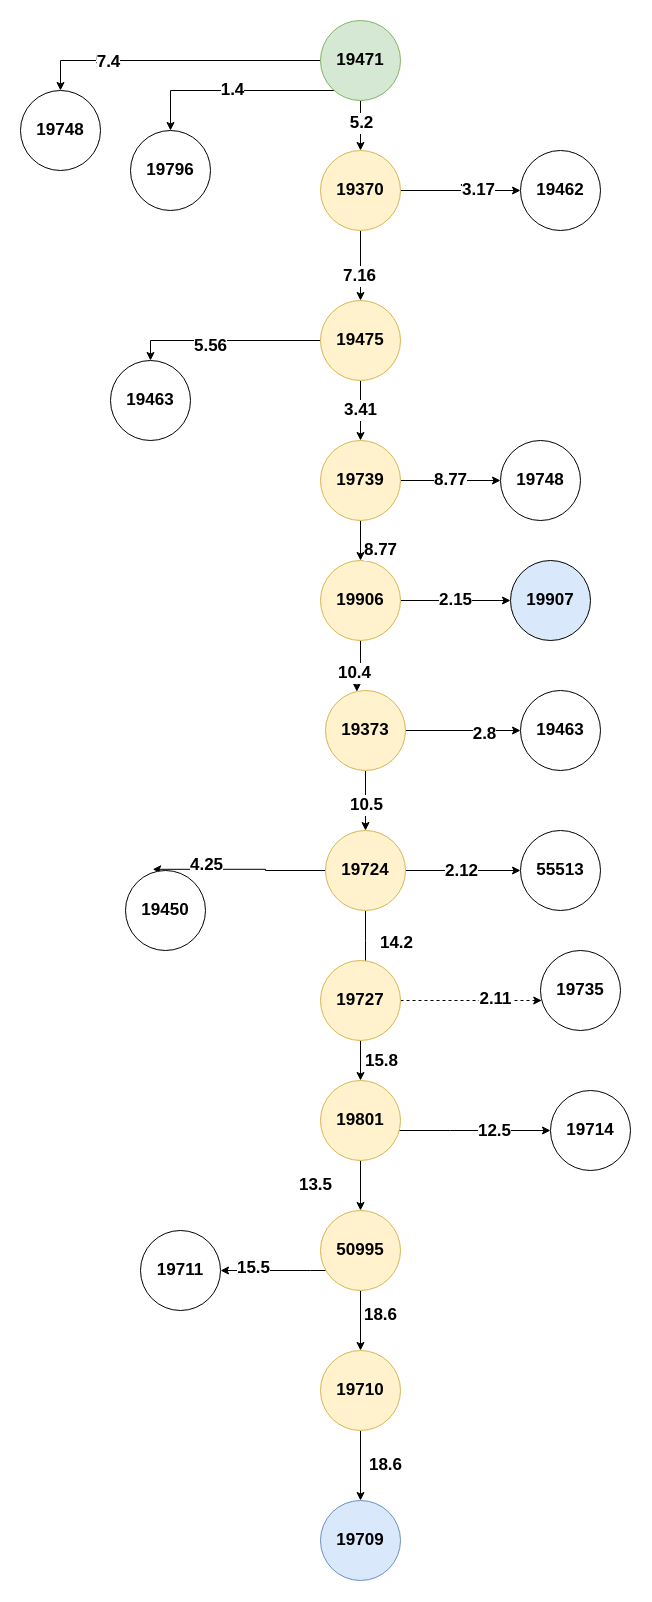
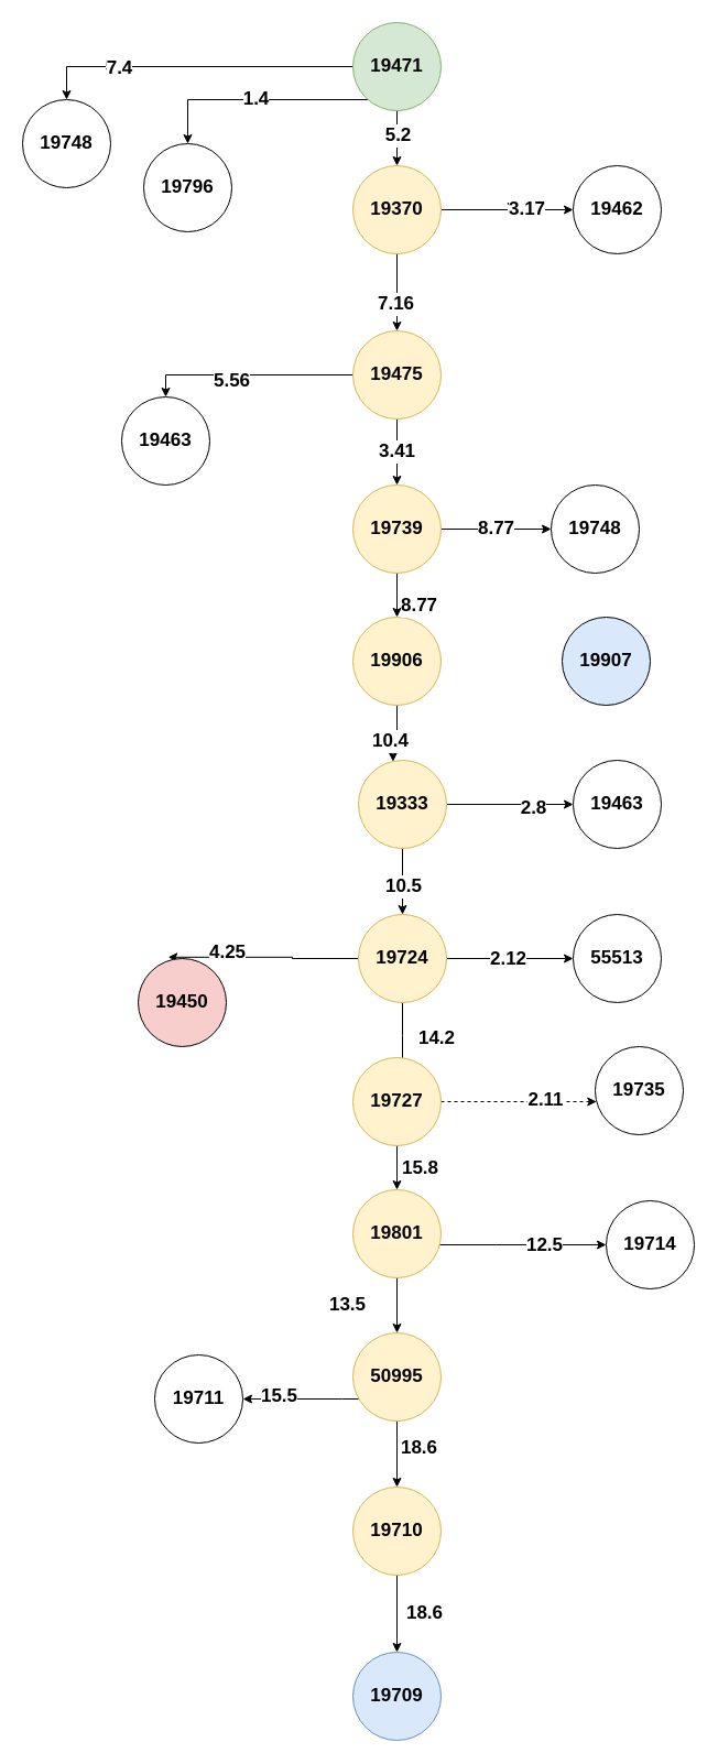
  <mxCell id="0" />
  <mxCell id="1" parent="0" />
  <mxCell id="2" style="edgeStyle=orthogonalEdgeStyle;rounded=0;orthogonalLoop=1;jettySize=auto;html=1;entryX=0.5;entryY=0;entryDx=0;entryDy=0;fontSize=17;fontStyle=1" parent="1" source="8" target="9" edge="1"><mxGeometry relative="1" as="geometry" /></mxCell>
  <mxCell id="3" value="5.3" style="edgeLabel;html=1;align=center;verticalAlign=middle;resizable=0;points=[];fontSize=17;fontStyle=1" parent="2" vertex="1" connectable="0"><mxGeometry x="0.473" y="-1" relative="1" as="geometry"><mxPoint as="offset" /></mxGeometry></mxCell>
  <mxCell id="4" value="7.4" style="edgeLabel;html=1;align=center;verticalAlign=middle;resizable=0;points=[];fontSize=17;fontStyle=1" parent="2" vertex="1" connectable="0"><mxGeometry x="0.467" y="1" relative="1" as="geometry"><mxPoint as="offset" /></mxGeometry></mxCell>
  <mxCell id="5" value="1.4" style="edgeStyle=orthogonalEdgeStyle;rounded=0;orthogonalLoop=1;jettySize=auto;html=1;fontSize=17;fontStyle=1" parent="1" source="8" target="10" edge="1"><mxGeometry relative="1" as="geometry"><Array as="points"><mxPoint x="170" y="90" /></Array></mxGeometry></mxCell>
  <mxCell id="6" style="edgeStyle=orthogonalEdgeStyle;rounded=0;orthogonalLoop=1;jettySize=auto;html=1;entryX=0.5;entryY=0;entryDx=0;entryDy=0;fontSize=17;fontStyle=1" parent="1" source="8" target="16" edge="1"><mxGeometry relative="1" as="geometry" /></mxCell>
  <mxCell id="7" value="5.2" style="edgeLabel;html=1;align=center;verticalAlign=middle;resizable=0;points=[];fontSize=17;fontStyle=1" parent="6" vertex="1" connectable="0"><mxGeometry x="0.527" y="2" relative="1" as="geometry"><mxPoint x="-2" y="-16" as="offset" /></mxGeometry></mxCell>
  <mxCell id="8" value="19471" style="ellipse;whiteSpace=wrap;html=1;aspect=fixed;fontSize=17;fontStyle=1;fillColor=#d5e8d4;strokeColor=#82b366;" parent="1" vertex="1"><mxGeometry x="320" y="20" width="80" height="80" as="geometry" /></mxCell>
  <mxCell id="9" value="19748" style="ellipse;whiteSpace=wrap;html=1;aspect=fixed;fontSize=17;fontStyle=1" parent="1" vertex="1"><mxGeometry x="20" y="90" width="80" height="80" as="geometry" /></mxCell>
  <mxCell id="10" value="19796" style="ellipse;whiteSpace=wrap;html=1;aspect=fixed;fontSize=17;fontStyle=1" parent="1" vertex="1"><mxGeometry x="130" y="130" width="80" height="80" as="geometry" /></mxCell>
  <mxCell id="11" style="edgeStyle=orthogonalEdgeStyle;rounded=0;orthogonalLoop=1;jettySize=auto;html=1;fontSize=17;fontStyle=1" parent="1" source="16" target="21" edge="1"><mxGeometry relative="1" as="geometry" /></mxCell>
  <mxCell id="12" value="7.16" style="edgeLabel;html=1;align=center;verticalAlign=middle;resizable=0;points=[];fontSize=17;fontStyle=1" parent="11" vertex="1" connectable="0"><mxGeometry x="0.285" y="-2" relative="1" as="geometry"><mxPoint as="offset" /></mxGeometry></mxCell>
  <mxCell id="13" style="edgeStyle=orthogonalEdgeStyle;rounded=0;orthogonalLoop=1;jettySize=auto;html=1;fontSize=17;fontStyle=1" parent="1" source="16" target="17" edge="1"><mxGeometry relative="1" as="geometry"><Array as="points" /></mxGeometry></mxCell>
  <mxCell id="14" value="Text" style="edgeLabel;html=1;align=center;verticalAlign=middle;resizable=0;points=[];fontSize=17;fontStyle=1" parent="13" vertex="1" connectable="0"><mxGeometry x="0.267" relative="1" as="geometry"><mxPoint as="offset" /></mxGeometry></mxCell>
  <mxCell id="15" value="3.17" style="edgeLabel;html=1;align=center;verticalAlign=middle;resizable=0;points=[];fontSize=17;fontStyle=1" parent="13" vertex="1" connectable="0"><mxGeometry x="0.278" y="1" relative="1" as="geometry"><mxPoint as="offset" /></mxGeometry></mxCell>
  <mxCell id="16" value="19370" style="ellipse;whiteSpace=wrap;html=1;aspect=fixed;fontSize=17;fontStyle=1;fillColor=#fff2cc;strokeColor=#d6b656;" parent="1" vertex="1"><mxGeometry x="320" y="150" width="80" height="80" as="geometry" /></mxCell>
  <mxCell id="17" value="19462" style="ellipse;whiteSpace=wrap;html=1;aspect=fixed;fontSize=17;fontStyle=1" parent="1" vertex="1"><mxGeometry x="520" y="150" width="80" height="80" as="geometry" /></mxCell>
  <mxCell id="18" style="edgeStyle=orthogonalEdgeStyle;rounded=0;orthogonalLoop=1;jettySize=auto;html=1;entryX=0.5;entryY=0;entryDx=0;entryDy=0;fontSize=17;fontStyle=1" parent="1" source="21" target="22" edge="1"><mxGeometry relative="1" as="geometry" /></mxCell>
  <mxCell id="19" value="5.56" style="edgeLabel;html=1;align=center;verticalAlign=middle;resizable=0;points=[];fontSize=17;fontStyle=1" parent="18" vertex="1" connectable="0"><mxGeometry x="0.166" y="5" relative="1" as="geometry"><mxPoint as="offset" /></mxGeometry></mxCell>
  <mxCell id="20" value="3.41" style="edgeStyle=orthogonalEdgeStyle;rounded=0;orthogonalLoop=1;jettySize=auto;html=1;entryX=0.5;entryY=0;entryDx=0;entryDy=0;fontSize=17;fontStyle=1" parent="1" source="21" target="25" edge="1"><mxGeometry relative="1" as="geometry"><Array as="points"><mxPoint x="360" y="420" /><mxPoint x="360" y="420" /></Array></mxGeometry></mxCell>
  <mxCell id="21" value="19475" style="ellipse;whiteSpace=wrap;html=1;aspect=fixed;fontSize=17;fontStyle=1;fillColor=#fff2cc;strokeColor=#d6b656;" parent="1" vertex="1"><mxGeometry x="320" y="300" width="80" height="80" as="geometry" /></mxCell>
  <mxCell id="22" value="19463" style="ellipse;whiteSpace=wrap;html=1;aspect=fixed;fontSize=17;fontStyle=1" parent="1" vertex="1"><mxGeometry x="110" y="360" width="80" height="80" as="geometry" /></mxCell>
  <mxCell id="23" value="8.77" style="edgeStyle=orthogonalEdgeStyle;rounded=0;orthogonalLoop=1;jettySize=auto;html=1;fontSize=17;fontStyle=1" parent="1" source="25" target="30" edge="1"><mxGeometry relative="1" as="geometry" /></mxCell>
  <mxCell id="24" style="edgeStyle=orthogonalEdgeStyle;rounded=0;orthogonalLoop=1;jettySize=auto;html=1;entryX=0.5;entryY=0;entryDx=0;entryDy=0;" edge="1" parent="1" source="25" target="29"><mxGeometry relative="1" as="geometry" /></mxCell>
  <mxCell id="25" value="19739" style="ellipse;whiteSpace=wrap;html=1;aspect=fixed;fontSize=17;fontStyle=1;fillColor=#fff2cc;strokeColor=#d6b656;" parent="1" vertex="1"><mxGeometry x="320" y="440" width="80" height="80" as="geometry" /></mxCell>
- <mxCell id="26" value="2.15" style="edgeStyle=orthogonalEdgeStyle;rounded=0;orthogonalLoop=1;jettySize=auto;html=1;fontSize=17;fontStyle=1" parent="1" source="29" target="31" edge="1"><mxGeometry relative="1" as="geometry" /></mxCell>
  <mxCell id="27" style="edgeStyle=orthogonalEdgeStyle;rounded=0;orthogonalLoop=1;jettySize=auto;html=1;entryX=0.392;entryY=0.015;entryDx=0;entryDy=0;entryPerimeter=0;fontSize=17;fontStyle=1" parent="1" source="29" target="36" edge="1"><mxGeometry relative="1" as="geometry" /></mxCell>
  <mxCell id="28" value="10.4" style="edgeLabel;html=1;align=center;verticalAlign=middle;resizable=0;points=[];fontSize=17;fontStyle=1" parent="27" vertex="1" connectable="0"><mxGeometry x="0.302" y="-3" relative="1" as="geometry"><mxPoint as="offset" /></mxGeometry></mxCell>
  <mxCell id="29" value="19906" style="ellipse;whiteSpace=wrap;html=1;aspect=fixed;fontSize=17;fontStyle=1;fillColor=#fff2cc;strokeColor=#d6b656;" parent="1" vertex="1"><mxGeometry x="320" y="560" width="80" height="80" as="geometry" /></mxCell>
  <mxCell id="30" value="19748" style="ellipse;whiteSpace=wrap;html=1;aspect=fixed;fontSize=17;fontStyle=1" parent="1" vertex="1"><mxGeometry x="500" y="440" width="80" height="80" as="geometry" /></mxCell>
  <mxCell id="31" value="19907" style="ellipse;whiteSpace=wrap;html=1;aspect=fixed;fontSize=17;fontStyle=1;fillColor=#dae8fc;" parent="1" vertex="1"><mxGeometry x="510" y="560" width="80" height="80" as="geometry" /></mxCell>
  <mxCell id="32" style="edgeStyle=orthogonalEdgeStyle;rounded=0;orthogonalLoop=1;jettySize=auto;html=1;fontSize=17;fontStyle=1" parent="1" source="36" target="43" edge="1"><mxGeometry relative="1" as="geometry" /></mxCell>
  <mxCell id="33" value="10.5" style="edgeLabel;html=1;align=center;verticalAlign=middle;resizable=0;points=[];fontSize=17;fontStyle=1" parent="32" vertex="1" connectable="0"><mxGeometry x="0.591" relative="1" as="geometry"><mxPoint y="-14" as="offset" /></mxGeometry></mxCell>
  <mxCell id="34" style="edgeStyle=orthogonalEdgeStyle;rounded=0;orthogonalLoop=1;jettySize=auto;html=1;fontSize=17;fontStyle=1" parent="1" source="36" target="44" edge="1"><mxGeometry relative="1" as="geometry" /></mxCell>
  <mxCell id="35" value="2.8" style="edgeLabel;html=1;align=center;verticalAlign=middle;resizable=0;points=[];fontSize=17;fontStyle=1" parent="34" vertex="1" connectable="0"><mxGeometry x="0.358" y="-3" relative="1" as="geometry"><mxPoint as="offset" /></mxGeometry></mxCell>
- <mxCell id="36" value="19373" style="ellipse;whiteSpace=wrap;html=1;aspect=fixed;fontSize=17;fontStyle=1;fillColor=#fff2cc;strokeColor=#d6b656;" parent="1" vertex="1"><mxGeometry x="325" y="690" width="80" height="80" as="geometry" /></mxCell>
+ <mxCell id="36" value="19333" style="ellipse;whiteSpace=wrap;html=1;aspect=fixed;fontSize=17;fontStyle=1;fillColor=#fff2cc;strokeColor=#d6b656;" parent="1" vertex="1"><mxGeometry x="325" y="690" width="80" height="80" as="geometry" /></mxCell>
  <mxCell id="37" style="edgeStyle=orthogonalEdgeStyle;rounded=0;orthogonalLoop=1;jettySize=auto;html=1;entryX=0.34;entryY=-0.015;entryDx=0;entryDy=0;entryPerimeter=0;fontSize=17;fontStyle=1" parent="1" source="43" target="45" edge="1"><mxGeometry relative="1" as="geometry" /></mxCell>
  <mxCell id="38" value="4.25" style="edgeLabel;html=1;align=center;verticalAlign=middle;resizable=0;points=[];fontSize=17;fontStyle=1" parent="37" vertex="1" connectable="0"><mxGeometry x="0.387" y="-4" relative="1" as="geometry"><mxPoint as="offset" /></mxGeometry></mxCell>
  <mxCell id="39" style="edgeStyle=orthogonalEdgeStyle;rounded=0;orthogonalLoop=1;jettySize=auto;html=1;fontSize=17;fontStyle=1;endArrow=none;" parent="1" source="43" target="49" edge="1"><mxGeometry relative="1" as="geometry"><Array as="points"><mxPoint x="365" y="940" /><mxPoint x="365" y="940" /></Array></mxGeometry></mxCell>
  <mxCell id="40" value="14.2" style="edgeLabel;html=1;align=center;verticalAlign=middle;resizable=0;points=[];fontSize=17;fontStyle=1" parent="39" vertex="1" connectable="0"><mxGeometry x="0.385" y="3" relative="1" as="geometry"><mxPoint x="27" y="-3" as="offset" /></mxGeometry></mxCell>
  <mxCell id="41" style="edgeStyle=orthogonalEdgeStyle;rounded=0;orthogonalLoop=1;jettySize=auto;html=1;fontSize=17;fontStyle=1" parent="1" source="43" target="50" edge="1"><mxGeometry relative="1" as="geometry" /></mxCell>
  <mxCell id="42" value="2.12" style="edgeLabel;html=1;align=center;verticalAlign=middle;resizable=0;points=[];fontSize=17;fontStyle=1" parent="41" vertex="1" connectable="0"><mxGeometry x="-0.132" y="-2" relative="1" as="geometry"><mxPoint x="5" y="-2" as="offset" /></mxGeometry></mxCell>
  <mxCell id="43" value="19724" style="ellipse;whiteSpace=wrap;html=1;aspect=fixed;fontSize=17;fontStyle=1;fillColor=#fff2cc;strokeColor=#d6b656;" parent="1" vertex="1"><mxGeometry x="325" y="830" width="80" height="80" as="geometry" /></mxCell>
  <mxCell id="44" value="19463" style="ellipse;whiteSpace=wrap;html=1;aspect=fixed;fontSize=17;fontStyle=1" parent="1" vertex="1"><mxGeometry x="520" y="690" width="80" height="80" as="geometry" /></mxCell>
- <mxCell id="45" value="19450" style="ellipse;whiteSpace=wrap;html=1;aspect=fixed;fontSize=17;fontStyle=1" parent="1" vertex="1"><mxGeometry x="125" y="870" width="80" height="80" as="geometry" /></mxCell>
+ <mxCell id="45" value="19450" style="ellipse;whiteSpace=wrap;html=1;aspect=fixed;fontSize=17;fontStyle=1;fillColor=#f8cecc;" parent="1" vertex="1"><mxGeometry x="125" y="870" width="80" height="80" as="geometry" /></mxCell>
  <mxCell id="46" style="edgeStyle=orthogonalEdgeStyle;rounded=0;orthogonalLoop=1;jettySize=auto;html=1;fontSize=17;fontStyle=1;dashed=1;" parent="1" source="49" target="55" edge="1"><mxGeometry relative="1" as="geometry"><Array as="points"><mxPoint x="410" y="1000" /><mxPoint x="410" y="1000" /></Array></mxGeometry></mxCell>
  <mxCell id="47" value="2.11" style="edgeLabel;html=1;align=center;verticalAlign=middle;resizable=0;points=[];fontSize=17;fontStyle=1" parent="46" vertex="1" connectable="0"><mxGeometry x="0.333" y="1" relative="1" as="geometry"><mxPoint y="-1" as="offset" /></mxGeometry></mxCell>
  <mxCell id="48" style="edgeStyle=orthogonalEdgeStyle;rounded=0;orthogonalLoop=1;jettySize=auto;html=1;" edge="1" parent="1" source="49" target="54"><mxGeometry relative="1" as="geometry" /></mxCell>
  <mxCell id="49" value="19727" style="ellipse;whiteSpace=wrap;html=1;aspect=fixed;fontSize=17;fontStyle=1;fillColor=#fff2cc;strokeColor=#d6b656;" parent="1" vertex="1"><mxGeometry x="320" y="960" width="80" height="80" as="geometry" /></mxCell>
  <mxCell id="50" value="55513" style="ellipse;whiteSpace=wrap;html=1;aspect=fixed;fontSize=17;fontStyle=1" parent="1" vertex="1"><mxGeometry x="520" y="830" width="80" height="80" as="geometry" /></mxCell>
  <mxCell id="51" style="edgeStyle=orthogonalEdgeStyle;rounded=0;orthogonalLoop=1;jettySize=auto;html=1;fontSize=17;fontStyle=1" parent="1" source="54" target="56" edge="1"><mxGeometry relative="1" as="geometry"><Array as="points"><mxPoint x="450" y="1130" /><mxPoint x="450" y="1130" /></Array></mxGeometry></mxCell>
  <mxCell id="52" value="12.5" style="edgeLabel;html=1;align=center;verticalAlign=middle;resizable=0;points=[];fontSize=17;fontStyle=1" parent="51" vertex="1" connectable="0"><mxGeometry x="0.259" relative="1" as="geometry"><mxPoint as="offset" /></mxGeometry></mxCell>
  <mxCell id="53" style="edgeStyle=orthogonalEdgeStyle;rounded=0;orthogonalLoop=1;jettySize=auto;html=1;entryX=0.5;entryY=0;entryDx=0;entryDy=0;" edge="1" parent="1" source="54" target="60"><mxGeometry relative="1" as="geometry" /></mxCell>
  <mxCell id="54" value="19801" style="ellipse;whiteSpace=wrap;html=1;aspect=fixed;fontSize=17;fontStyle=1;fillColor=#fff2cc;strokeColor=#d6b656;" parent="1" vertex="1"><mxGeometry x="320" y="1080" width="80" height="80" as="geometry" /></mxCell>
  <mxCell id="55" value="19735" style="ellipse;whiteSpace=wrap;html=1;aspect=fixed;fontSize=17;fontStyle=1" parent="1" vertex="1"><mxGeometry x="540" y="950" width="80" height="80" as="geometry" /></mxCell>
  <mxCell id="56" value="19714" style="ellipse;whiteSpace=wrap;html=1;aspect=fixed;fontSize=17;fontStyle=1" parent="1" vertex="1"><mxGeometry x="550" y="1090" width="80" height="80" as="geometry" /></mxCell>
  <mxCell id="57" style="edgeStyle=orthogonalEdgeStyle;rounded=0;orthogonalLoop=1;jettySize=auto;html=1;fontSize=17;fontStyle=1" parent="1" source="60" target="62" edge="1"><mxGeometry relative="1" as="geometry"><Array as="points"><mxPoint x="310" y="1270" /><mxPoint x="310" y="1270" /></Array></mxGeometry></mxCell>
  <mxCell id="58" value="15.5" style="edgeLabel;html=1;align=center;verticalAlign=middle;resizable=0;points=[];fontSize=17;fontStyle=1" parent="57" vertex="1" connectable="0"><mxGeometry x="0.381" y="-3" relative="1" as="geometry"><mxPoint as="offset" /></mxGeometry></mxCell>
  <mxCell id="59" style="edgeStyle=orthogonalEdgeStyle;rounded=0;orthogonalLoop=1;jettySize=auto;html=1;entryX=0.5;entryY=0;entryDx=0;entryDy=0;" edge="1" parent="1" source="60" target="64"><mxGeometry relative="1" as="geometry" /></mxCell>
  <mxCell id="60" value="50995" style="ellipse;whiteSpace=wrap;html=1;aspect=fixed;fontSize=17;fontStyle=1;fillColor=#fff2cc;strokeColor=#d6b656;" parent="1" vertex="1"><mxGeometry x="320" y="1210" width="80" height="80" as="geometry" /></mxCell>
  <mxCell id="61" value="13.5" style="text;html=1;align=center;verticalAlign=middle;resizable=0;points=[];autosize=1;strokeColor=none;fontSize=17;fontStyle=1" parent="1" vertex="1"><mxGeometry x="290" y="1170" width="50" height="30" as="geometry" /></mxCell>
  <mxCell id="62" value="19711" style="ellipse;whiteSpace=wrap;html=1;aspect=fixed;fontSize=17;fontStyle=1" parent="1" vertex="1"><mxGeometry x="140" y="1230" width="80" height="80" as="geometry" /></mxCell>
  <mxCell id="63" style="edgeStyle=orthogonalEdgeStyle;rounded=0;orthogonalLoop=1;jettySize=auto;html=1;entryX=0.5;entryY=0;entryDx=0;entryDy=0;fontSize=17;fontStyle=1" parent="1" source="64" target="66" edge="1"><mxGeometry relative="1" as="geometry" /></mxCell>
  <mxCell id="64" value="19710" style="ellipse;whiteSpace=wrap;html=1;aspect=fixed;fontSize=17;fontStyle=1;fillColor=#fff2cc;strokeColor=#d6b656;" parent="1" vertex="1"><mxGeometry x="320" y="1350" width="80" height="80" as="geometry" /></mxCell>
  <mxCell id="65" value="18.6" style="text;html=1;align=center;verticalAlign=middle;resizable=0;points=[];autosize=1;strokeColor=none;fontSize=17;fontStyle=1" parent="1" vertex="1"><mxGeometry x="360" y="1450" width="50" height="30" as="geometry" /></mxCell>
  <mxCell id="66" value="19709" style="ellipse;whiteSpace=wrap;html=1;aspect=fixed;fontSize=17;fontStyle=1;fillColor=#dae8fc;strokeColor=#6c8ebf;" parent="1" vertex="1"><mxGeometry x="320" y="1500" width="80" height="80" as="geometry" /></mxCell>
  <mxCell id="67" value="18.6" style="text;html=1;align=center;verticalAlign=middle;resizable=0;points=[];autosize=1;strokeColor=none;fontSize=17;fontStyle=1" parent="1" vertex="1"><mxGeometry x="355" y="1300" width="50" height="30" as="geometry" /></mxCell>
  <mxCell id="68" value="8.77" style="edgeLabel;html=1;align=center;verticalAlign=middle;resizable=0;points=[];fontSize=17;fontStyle=1" vertex="1" connectable="0" parent="1"><mxGeometry x="379.997" y="549.999" as="geometry" /></mxCell>
  <mxCell id="69" value="15.8" style="edgeLabel;html=1;align=center;verticalAlign=middle;resizable=0;points=[];fontSize=17;fontStyle=1" vertex="1" connectable="0" parent="1"><mxGeometry x="380" y="1060" as="geometry" /></mxCell>
